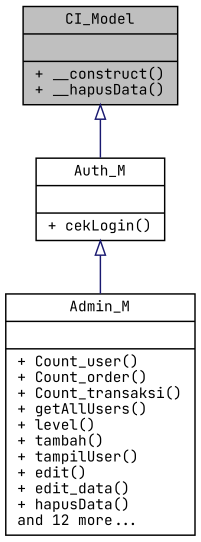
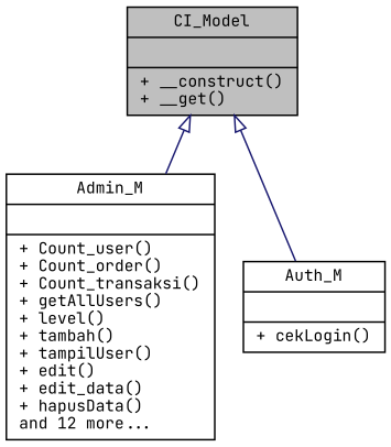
  digraph {
    fontname="JetBrains Mono"
    node [color=black fillcolor=white fontname="JetBrains Mono" fontsize=10 shape=record style=filled]
    edge [arrowtail=onormal color=midnightblue dir=back fontname="JetBrains Mono" fontsize=10 labelfontname=Helvetica labelfontsize=10 style=solid]
-   n1 [fillcolor=grey75 fontcolor=black height=0.2 label="{CI_Model\n||+ __construct()\l+ __hapusData()\l}" width=0.4]
+   n1 [fillcolor=grey75 fontcolor=black height=0.2 label="{CI_Model\n||+ __construct()\l+ __get()\l}" width=0.4]
    n2 [height=0.2 label="{Admin_M\n||+ Count_user()\l+ Count_order()\l+ Count_transaksi()\l+ getAllUsers()\l+ level()\l+ tambah()\l+ tampilUser()\l+ edit()\l+ edit_data()\l+ hapusData()\land 12 more...\l}" width=0.4]
    n3 [height=0.2 label="{Auth_M\n||+ cekLogin()\l}" width=0.4]
-   n3 -> n2
+   n1 -> n2
    n1 -> n3
  }
